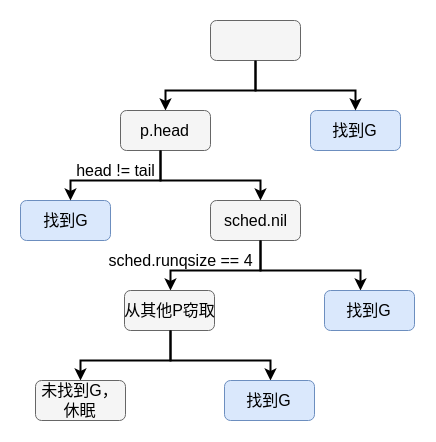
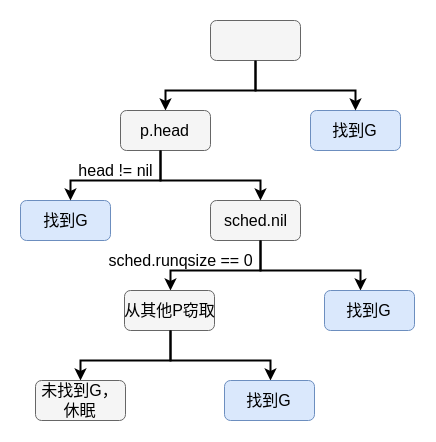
  <mxCell id="0" />
  <mxCell id="1" parent="0" />
  <mxCell id="2" value="" style="endArrow=none;startArrow=classic;html=1;rounded=0;fontSize=16;entryX=0.5;entryY=1;entryDx=0;entryDy=0;exitX=0.5;exitY=0;exitDx=0;exitDy=0;strokeWidth=2;startFill=1;endFill=0;" edge="1" parent="1" source="4" target="3"><mxGeometry width="50" height="50" relative="1" as="geometry"><mxPoint x="160" y="90" as="sourcePoint" /><mxPoint x="280" y="70" as="targetPoint" /><Array as="points"><mxPoint x="165" y="90" /><mxPoint x="255" y="90" /></Array></mxGeometry></mxCell>
  <mxCell id="3" value="" style="rounded=1;whiteSpace=wrap;html=1;fillColor=#f5f5f5;fontColor=#333333;strokeColor=#666666;" vertex="1" parent="1"><mxGeometry x="210" y="20" width="90" height="40" as="geometry" /></mxCell>
  <mxCell id="4" value="" style="rounded=1;whiteSpace=wrap;html=1;fillColor=#f5f5f5;fontColor=#333333;strokeColor=#666666;" vertex="1" parent="1"><mxGeometry x="120" y="110" width="90" height="40" as="geometry" /></mxCell>
  <mxCell id="5" value="&lt;font style=&quot;font-size: 16px&quot;&gt;p.head&lt;/font&gt;" style="text;html=1;align=center;verticalAlign=middle;resizable=0;points=[];autosize=1;strokeColor=none;fillColor=none;" vertex="1" parent="1"><mxGeometry x="134" y="120" width="60" height="20" as="geometry" /></mxCell>
  <mxCell id="6" value="" style="rounded=1;whiteSpace=wrap;html=1;fillColor=#dae8fc;strokeColor=#6c8ebf;" vertex="1" parent="1"><mxGeometry x="310" y="110" width="90" height="40" as="geometry" /></mxCell>
  <mxCell id="7" value="&lt;span style=&quot;font-size: 16px&quot;&gt;找到G&lt;/span&gt;" style="text;html=1;align=center;verticalAlign=middle;resizable=0;points=[];autosize=1;strokeColor=none;fillColor=none;" vertex="1" parent="1"><mxGeometry x="324" y="120" width="60" height="20" as="geometry" /></mxCell>
  <mxCell id="8" value="" style="endArrow=classic;html=1;rounded=0;fontSize=16;strokeWidth=2;entryX=0.5;entryY=0;entryDx=0;entryDy=0;exitX=0.5;exitY=1;exitDx=0;exitDy=0;endFill=1;startArrow=none;startFill=0;" edge="1" parent="1" source="3" target="6"><mxGeometry width="50" height="50" relative="1" as="geometry"><mxPoint x="260" y="70" as="sourcePoint" /><mxPoint x="310" y="170" as="targetPoint" /><Array as="points"><mxPoint x="255" y="90" /><mxPoint x="355" y="90" /></Array></mxGeometry></mxCell>
  <mxCell id="9" value="" style="rounded=1;whiteSpace=wrap;html=1;fillColor=#dae8fc;strokeColor=#6c8ebf;" vertex="1" parent="1"><mxGeometry x="20" y="200" width="90" height="40" as="geometry" /></mxCell>
  <mxCell id="10" value="&lt;span style=&quot;font-size: 16px&quot;&gt;找到G&lt;/span&gt;" style="text;html=1;align=center;verticalAlign=middle;resizable=0;points=[];autosize=1;strokeColor=none;fillColor=none;" vertex="1" parent="1"><mxGeometry x="35" y="210" width="60" height="20" as="geometry" /></mxCell>
  <mxCell id="11" value="" style="endArrow=none;startArrow=classic;html=1;rounded=0;fontSize=16;entryX=0.5;entryY=1;entryDx=0;entryDy=0;exitX=0.5;exitY=0;exitDx=0;exitDy=0;strokeWidth=2;startFill=1;endFill=0;" edge="1" parent="1"><mxGeometry width="50" height="50" relative="1" as="geometry"><mxPoint x="70" y="200" as="sourcePoint" /><mxPoint x="160" y="150" as="targetPoint" /><Array as="points"><mxPoint x="70" y="180" /><mxPoint x="160" y="180" /></Array></mxGeometry></mxCell>
- <mxCell id="12" value="head != tail" style="text;html=1;align=center;verticalAlign=middle;resizable=0;points=[];autosize=1;strokeColor=none;fillColor=none;fontSize=16;" vertex="1" parent="1"><mxGeometry x="70" y="160" width="90" height="20" as="geometry" /></mxCell>
+ <mxCell id="12" value="head != nil" style="text;html=1;align=center;verticalAlign=middle;resizable=0;points=[];autosize=1;strokeColor=none;fillColor=none;fontSize=16;" vertex="1" parent="1"><mxGeometry x="70" y="160" width="90" height="20" as="geometry" /></mxCell>
  <mxCell id="13" value="" style="rounded=1;whiteSpace=wrap;html=1;fillColor=#f5f5f5;fontColor=#333333;strokeColor=#666666;" vertex="1" parent="1"><mxGeometry x="210" y="200" width="90" height="40" as="geometry" /></mxCell>
  <mxCell id="14" value="&lt;span style=&quot;font-size: 16px&quot;&gt;sched.nil&lt;/span&gt;" style="text;html=1;align=center;verticalAlign=middle;resizable=0;points=[];autosize=1;strokeColor=none;fillColor=none;" vertex="1" parent="1"><mxGeometry x="210" y="210" width="90" height="20" as="geometry" /></mxCell>
  <mxCell id="15" value="" style="endArrow=classic;html=1;rounded=0;fontSize=16;strokeWidth=2;entryX=0.5;entryY=0;entryDx=0;entryDy=0;exitX=0.5;exitY=1;exitDx=0;exitDy=0;endFill=1;startArrow=none;startFill=0;" edge="1" parent="1"><mxGeometry width="50" height="50" relative="1" as="geometry"><mxPoint x="160" y="150" as="sourcePoint" /><mxPoint x="260" y="200" as="targetPoint" /><Array as="points"><mxPoint x="160" y="180" /><mxPoint x="260" y="180" /></Array></mxGeometry></mxCell>
  <mxCell id="16" value="" style="endArrow=none;startArrow=classic;html=1;rounded=0;fontSize=16;entryX=0.5;entryY=1;entryDx=0;entryDy=0;exitX=0.5;exitY=0;exitDx=0;exitDy=0;strokeWidth=2;startFill=1;endFill=0;" edge="1" parent="1"><mxGeometry width="50" height="50" relative="1" as="geometry"><mxPoint x="170" y="290" as="sourcePoint" /><mxPoint x="260" y="240" as="targetPoint" /><Array as="points"><mxPoint x="170" y="270" /><mxPoint x="260" y="270" /></Array></mxGeometry></mxCell>
  <mxCell id="17" value="" style="endArrow=classic;html=1;rounded=0;fontSize=16;strokeWidth=2;entryX=0.5;entryY=0;entryDx=0;entryDy=0;exitX=0.5;exitY=1;exitDx=0;exitDy=0;endFill=1;startArrow=none;startFill=0;" edge="1" parent="1"><mxGeometry width="50" height="50" relative="1" as="geometry"><mxPoint x="260" y="240" as="sourcePoint" /><mxPoint x="360" y="290" as="targetPoint" /><Array as="points"><mxPoint x="260" y="270" /><mxPoint x="360" y="270" /></Array></mxGeometry></mxCell>
  <mxCell id="18" value="" style="rounded=1;whiteSpace=wrap;html=1;fillColor=#dae8fc;strokeColor=#6c8ebf;" vertex="1" parent="1"><mxGeometry x="324" y="290" width="90" height="40" as="geometry" /></mxCell>
  <mxCell id="19" value="&lt;span style=&quot;font-size: 16px&quot;&gt;找到G&lt;/span&gt;" style="text;html=1;align=center;verticalAlign=middle;resizable=0;points=[];autosize=1;strokeColor=none;fillColor=none;" vertex="1" parent="1"><mxGeometry x="338" y="300" width="60" height="20" as="geometry" /></mxCell>
- <mxCell id="20" value="sched.runqsize == 4" style="text;html=1;align=center;verticalAlign=middle;resizable=0;points=[];autosize=1;strokeColor=none;fillColor=none;fontSize=16;" vertex="1" parent="1"><mxGeometry x="100" y="250" width="160" height="20" as="geometry" /></mxCell>
+ <mxCell id="20" value="sched.runqsize == 0" style="text;html=1;align=center;verticalAlign=middle;resizable=0;points=[];autosize=1;strokeColor=none;fillColor=none;fontSize=16;" vertex="1" parent="1"><mxGeometry x="100" y="250" width="160" height="20" as="geometry" /></mxCell>
  <mxCell id="21" value="" style="rounded=1;whiteSpace=wrap;html=1;fillColor=#f5f5f5;fontColor=#333333;strokeColor=#666666;" vertex="1" parent="1"><mxGeometry x="124" y="290" width="90" height="40" as="geometry" /></mxCell>
  <mxCell id="22" value="从其他P窃取" style="text;html=1;align=center;verticalAlign=middle;resizable=0;points=[];autosize=1;strokeColor=none;fillColor=none;fontSize=16;" vertex="1" parent="1"><mxGeometry x="114" y="300" width="110" height="20" as="geometry" /></mxCell>
  <mxCell id="23" value="" style="endArrow=none;startArrow=classic;html=1;rounded=0;fontSize=16;entryX=0.5;entryY=1;entryDx=0;entryDy=0;exitX=0.5;exitY=0;exitDx=0;exitDy=0;strokeWidth=2;startFill=1;endFill=0;" edge="1" parent="1"><mxGeometry width="50" height="50" relative="1" as="geometry"><mxPoint x="80" y="380" as="sourcePoint" /><mxPoint x="170" y="330" as="targetPoint" /><Array as="points"><mxPoint x="80" y="360" /><mxPoint x="170" y="360" /></Array></mxGeometry></mxCell>
  <mxCell id="24" value="" style="endArrow=classic;html=1;rounded=0;fontSize=16;strokeWidth=2;entryX=0.5;entryY=0;entryDx=0;entryDy=0;exitX=0.5;exitY=1;exitDx=0;exitDy=0;endFill=1;startArrow=none;startFill=0;" edge="1" parent="1"><mxGeometry width="50" height="50" relative="1" as="geometry"><mxPoint x="170" y="330" as="sourcePoint" /><mxPoint x="270" y="380" as="targetPoint" /><Array as="points"><mxPoint x="170" y="360" /><mxPoint x="270" y="360" /></Array></mxGeometry></mxCell>
  <mxCell id="25" value="" style="rounded=1;whiteSpace=wrap;html=1;fillColor=#dae8fc;strokeColor=#6c8ebf;" vertex="1" parent="1"><mxGeometry x="224" y="380" width="90" height="40" as="geometry" /></mxCell>
  <mxCell id="26" value="&lt;span style=&quot;font-size: 16px&quot;&gt;找到G&lt;/span&gt;" style="text;html=1;align=center;verticalAlign=middle;resizable=0;points=[];autosize=1;strokeColor=none;fillColor=none;" vertex="1" parent="1"><mxGeometry x="238" y="390" width="60" height="20" as="geometry" /></mxCell>
  <mxCell id="27" value="" style="rounded=1;whiteSpace=wrap;html=1;fillColor=#f5f5f5;fontColor=#333333;strokeColor=#666666;" vertex="1" parent="1"><mxGeometry x="35" y="380" width="90" height="40" as="geometry" /></mxCell>
  <mxCell id="28" value="&lt;span style=&quot;font-size: 16px&quot;&gt;未找到G，&lt;br&gt;休眠&lt;/span&gt;" style="text;html=1;align=center;verticalAlign=middle;resizable=0;points=[];autosize=1;strokeColor=none;fillColor=none;" vertex="1" parent="1"><mxGeometry x="34" y="380" width="90" height="40" as="geometry" /></mxCell>
